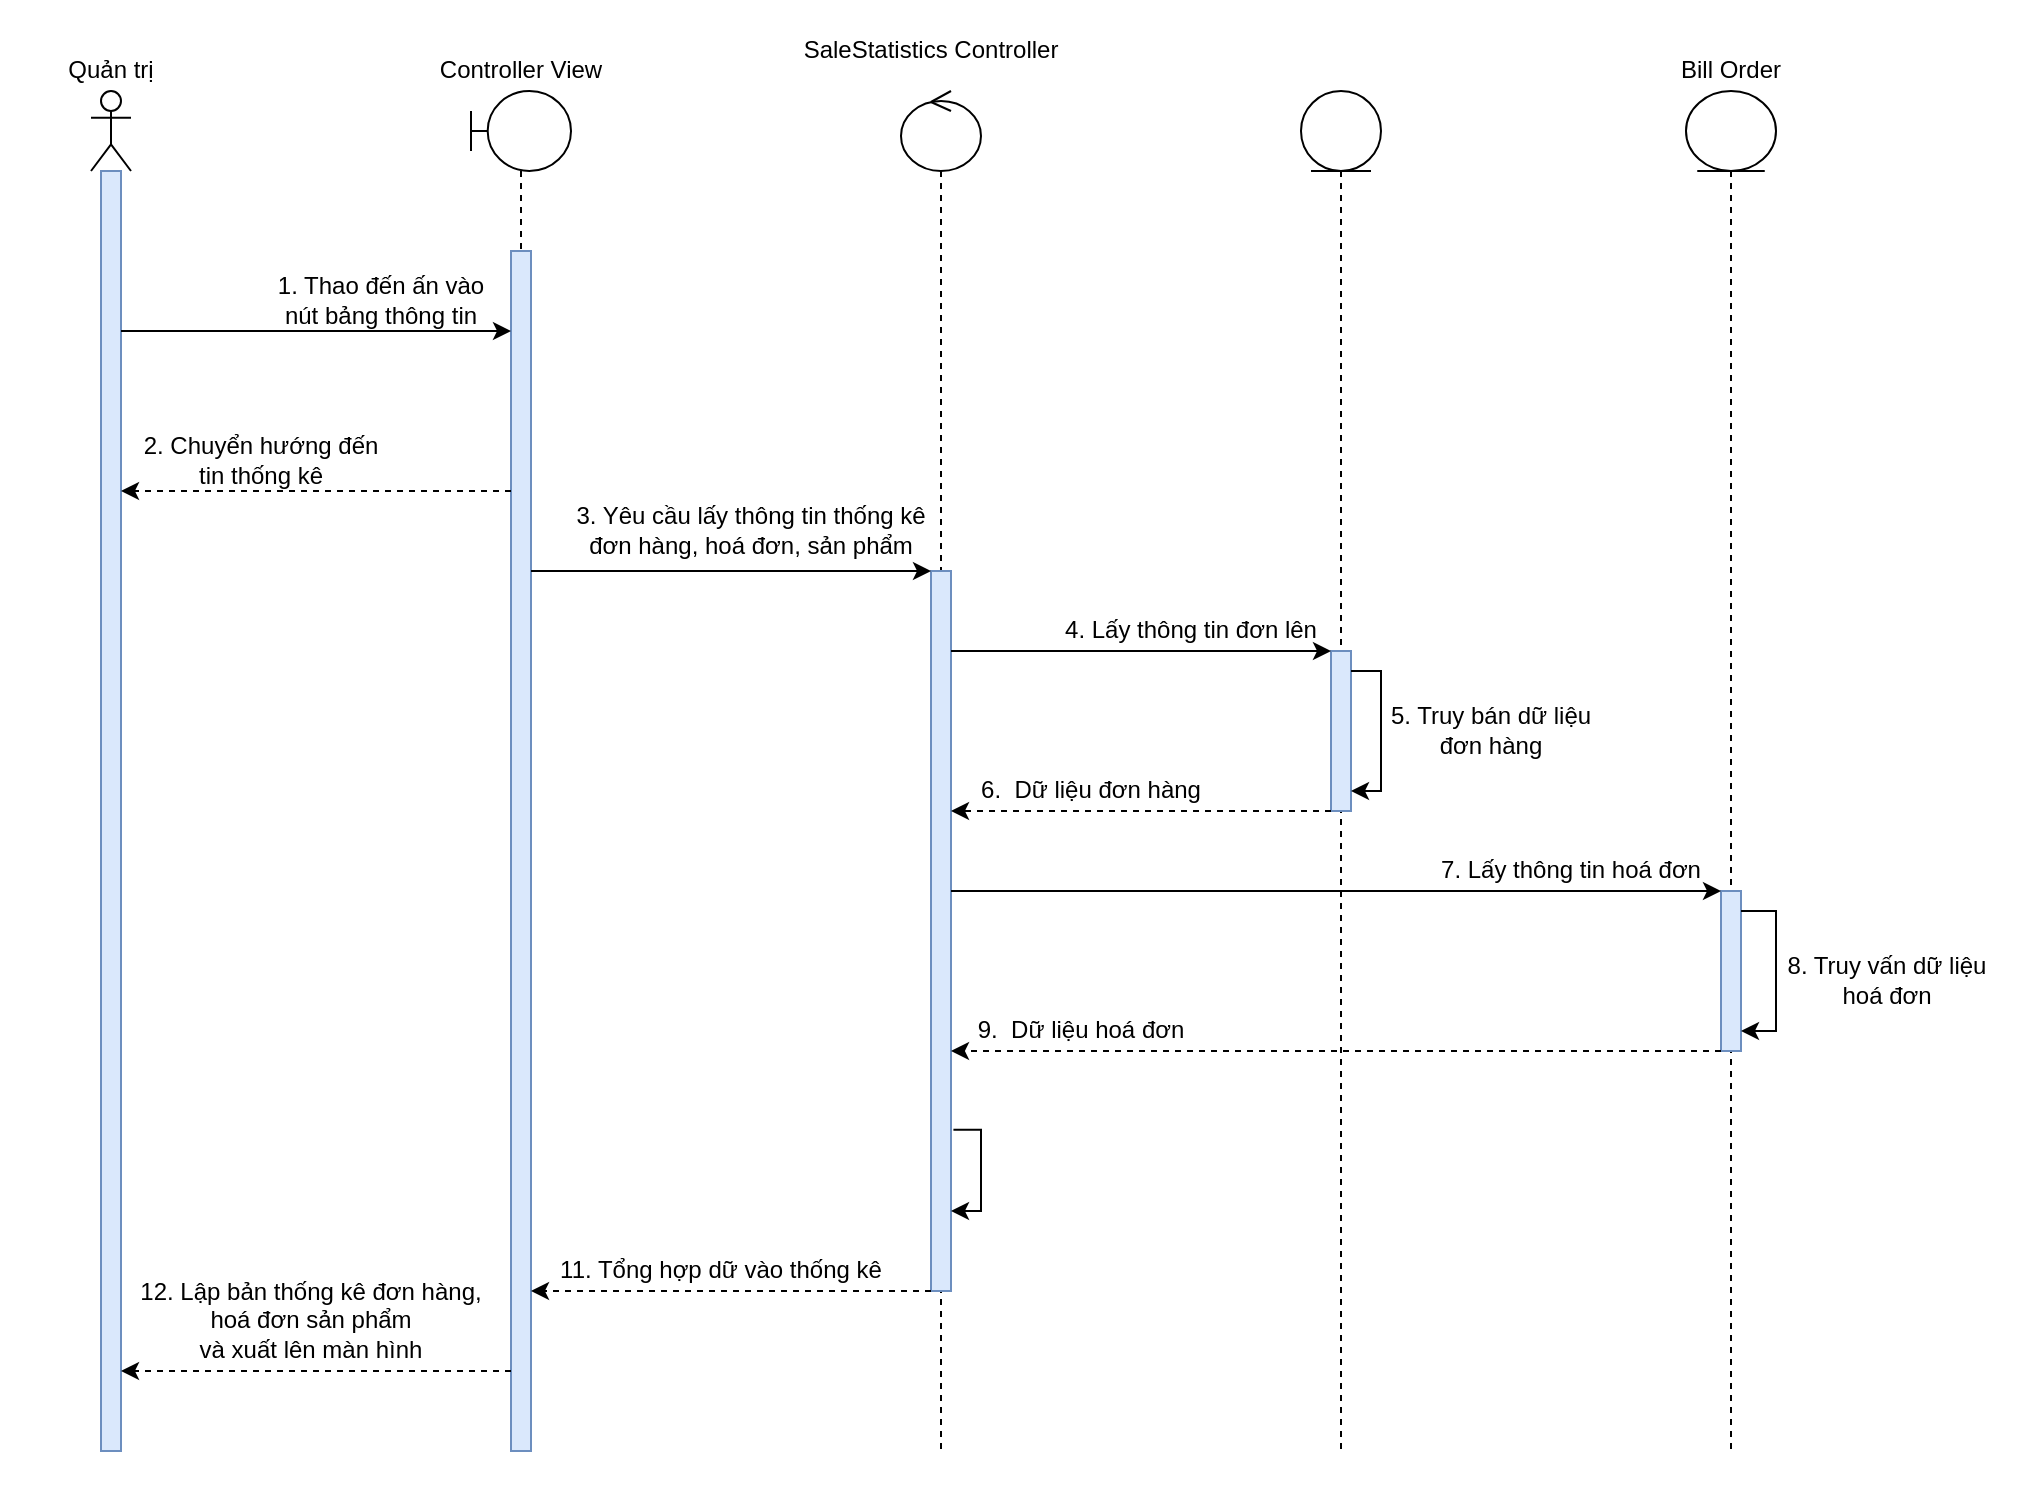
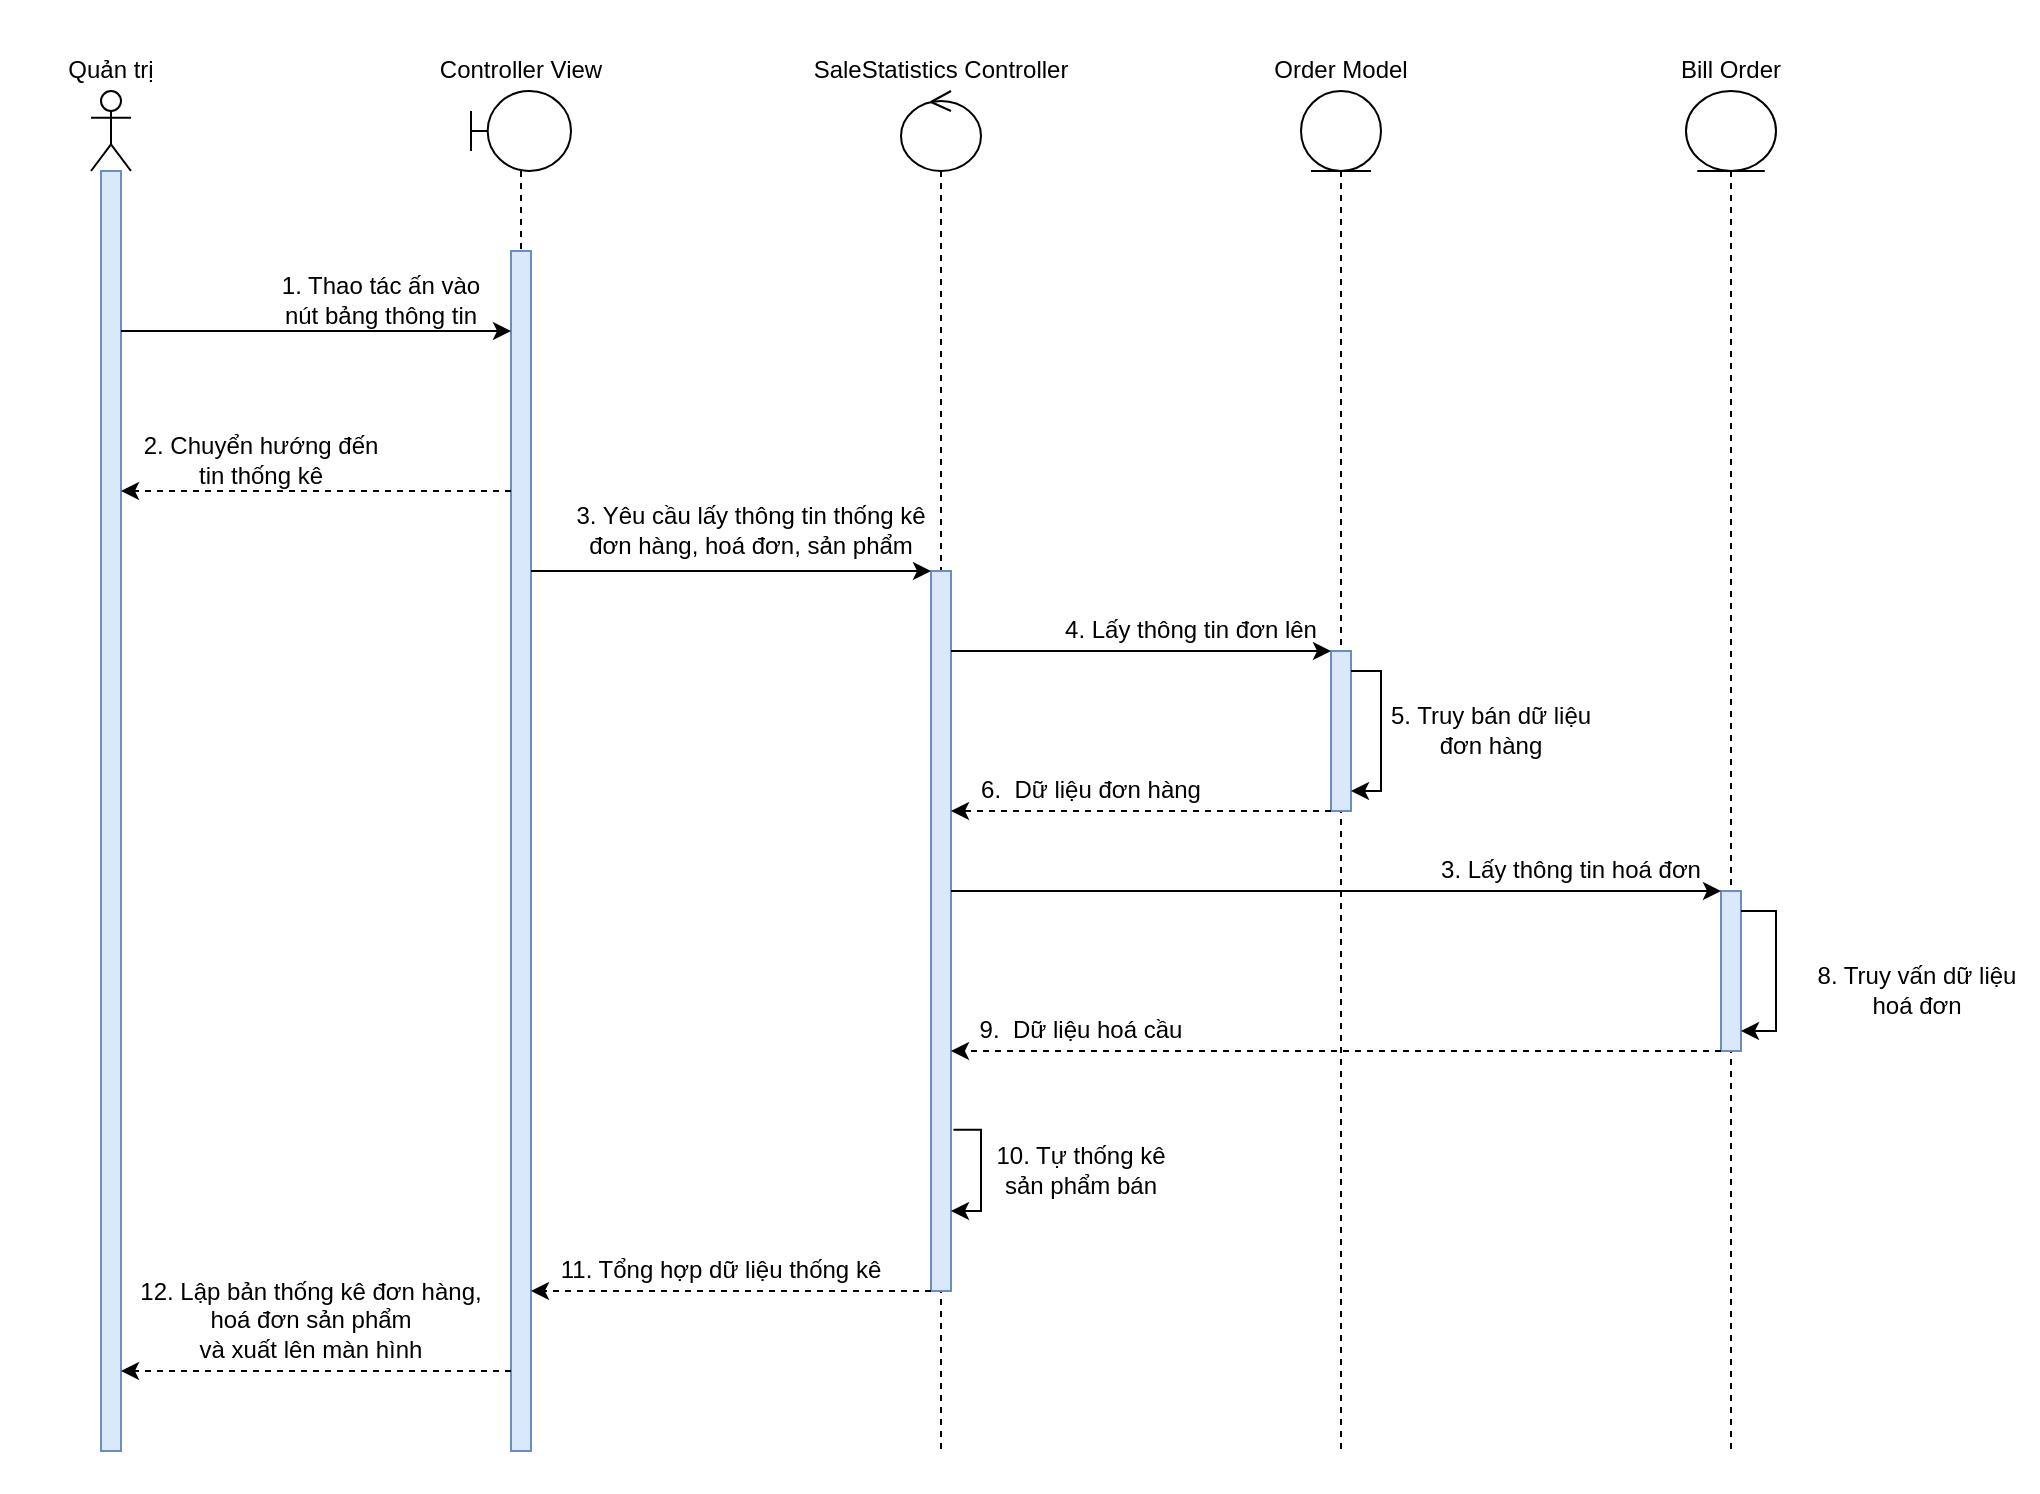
  <mxCell id="0" />
  <mxCell id="1" parent="0" />
  <mxCell id="2" value="" style="shape=umlLifeline;participant=umlActor;perimeter=lifelinePerimeter;whiteSpace=wrap;html=1;container=1;collapsible=0;recursiveResize=0;verticalAlign=top;spacingTop=36;outlineConnect=0;" parent="1" vertex="1"><mxGeometry x="45" y="45" width="20" height="680" as="geometry" /></mxCell>
  <mxCell id="3" value="" style="html=1;points=[];perimeter=orthogonalPerimeter;fillColor=#dae8fc;strokeColor=#6c8ebf;" parent="2" vertex="1"><mxGeometry x="5" y="40" width="10" height="640" as="geometry" /></mxCell>
  <mxCell id="4" value="Quản trị" style="text;html=1;align=center;verticalAlign=middle;resizable=0;points=[];autosize=1;strokeColor=none;fillColor=none;" parent="1" vertex="1"><mxGeometry x="20" y="20" width="70" height="30" as="geometry" /></mxCell>
  <mxCell id="5" value="" style="shape=umlLifeline;participant=umlBoundary;perimeter=lifelinePerimeter;whiteSpace=wrap;html=1;container=1;collapsible=0;recursiveResize=0;verticalAlign=top;spacingTop=36;outlineConnect=0;" parent="1" vertex="1"><mxGeometry x="235" y="45" width="50" height="680" as="geometry" /></mxCell>
  <mxCell id="6" value="" style="html=1;points=[];perimeter=orthogonalPerimeter;fillColor=#dae8fc;strokeColor=#6c8ebf;" parent="5" vertex="1"><mxGeometry x="20" y="80" width="10" height="600" as="geometry" /></mxCell>
  <mxCell id="7" value="" style="shape=umlLifeline;participant=umlControl;perimeter=lifelinePerimeter;whiteSpace=wrap;html=1;container=1;collapsible=0;recursiveResize=0;verticalAlign=top;spacingTop=36;outlineConnect=0;" parent="1" vertex="1"><mxGeometry x="450" y="45" width="40" height="680" as="geometry" /></mxCell>
  <mxCell id="8" value="" style="html=1;points=[];perimeter=orthogonalPerimeter;fillColor=#dae8fc;strokeColor=#6c8ebf;" parent="7" vertex="1"><mxGeometry x="15" y="240" width="10" height="360" as="geometry" /></mxCell>
  <mxCell id="9" style="edgeStyle=orthogonalEdgeStyle;rounded=0;orthogonalLoop=1;jettySize=auto;html=1;exitX=1.121;exitY=0.776;exitDx=0;exitDy=0;exitPerimeter=0;" edge="1" parent="7" source="8" target="8"><mxGeometry relative="1" as="geometry"><mxPoint x="80" y="520" as="sourcePoint" /><Array as="points"><mxPoint x="40" y="519" /><mxPoint x="40" y="560" /></Array></mxGeometry></mxCell>
  <mxCell id="10" value="Controller&amp;nbsp;View" style="text;html=1;align=center;verticalAlign=middle;resizable=0;points=[];autosize=1;strokeColor=none;fillColor=none;" parent="1" vertex="1"><mxGeometry x="200" y="25" width="120" height="20" as="geometry" /></mxCell>
- <mxCell id="11" value="SaleStatistics Controller" style="text;html=1;align=center;verticalAlign=middle;resizable=0;points=[];autosize=1;strokeColor=none;fillColor=none;" parent="1" vertex="1"><mxGeometry x="395" y="15" width="140" height="20" as="geometry" /></mxCell>
+ <mxCell id="11" value="SaleStatistics Controller" style="text;html=1;align=center;verticalAlign=middle;resizable=0;points=[];autosize=1;strokeColor=none;fillColor=none;" parent="1" vertex="1"><mxGeometry x="400" y="25" width="140" height="20" as="geometry" /></mxCell>
  <mxCell id="12" value="" style="shape=umlLifeline;participant=umlEntity;perimeter=lifelinePerimeter;whiteSpace=wrap;html=1;container=1;collapsible=0;recursiveResize=0;verticalAlign=top;spacingTop=36;outlineConnect=0;" parent="1" vertex="1"><mxGeometry x="650" y="45" width="40" height="680" as="geometry" /></mxCell>
  <mxCell id="13" value="" style="html=1;points=[];perimeter=orthogonalPerimeter;fillColor=#dae8fc;strokeColor=#6c8ebf;" vertex="1" parent="12"><mxGeometry x="15" y="280" width="10" height="80" as="geometry" /></mxCell>
  <mxCell id="14" style="edgeStyle=orthogonalEdgeStyle;rounded=0;orthogonalLoop=1;jettySize=auto;html=1;" edge="1" parent="12" source="13" target="13"><mxGeometry relative="1" as="geometry"><Array as="points"><mxPoint x="40" y="290" /></Array></mxGeometry></mxCell>
+ <mxCell id="15" value="Order Model" style="text;html=1;align=center;verticalAlign=middle;resizable=0;points=[];autosize=1;strokeColor=none;fillColor=none;" parent="1" vertex="1"><mxGeometry x="630" y="25" width="80" height="20" as="geometry" /></mxCell>
  <mxCell id="16" style="edgeStyle=orthogonalEdgeStyle;rounded=0;orthogonalLoop=1;jettySize=auto;html=1;" parent="1" source="3" target="6" edge="1"><mxGeometry relative="1" as="geometry"><Array as="points"><mxPoint x="105" y="165" /><mxPoint x="105" y="165" /></Array></mxGeometry></mxCell>
- <mxCell id="17" value="1. Thao đến ấn vào &lt;br&gt;nút bảng thông tin" style="text;html=1;align=center;verticalAlign=middle;resizable=0;points=[];autosize=1;strokeColor=none;fillColor=none;" parent="1" vertex="1"><mxGeometry x="130" y="130" width="120" height="40" as="geometry" /></mxCell>
+ <mxCell id="17" value="1. Thao tác ấn vào &lt;br&gt;nút bảng thông tin" style="text;html=1;align=center;verticalAlign=middle;resizable=0;points=[];autosize=1;strokeColor=none;fillColor=none;" parent="1" vertex="1"><mxGeometry x="130" y="130" width="120" height="40" as="geometry" /></mxCell>
  <mxCell id="18" style="edgeStyle=orthogonalEdgeStyle;rounded=0;orthogonalLoop=1;jettySize=auto;html=1;dashed=1;" parent="1" source="6" target="3" edge="1"><mxGeometry relative="1" as="geometry"><Array as="points"><mxPoint x="175" y="245" /><mxPoint x="175" y="245" /></Array></mxGeometry></mxCell>
  <mxCell id="19" value="2. Chuyển hướng đến &lt;br&gt;tin thống kê" style="text;html=1;align=center;verticalAlign=middle;resizable=0;points=[];autosize=1;strokeColor=none;fillColor=none;" parent="1" vertex="1"><mxGeometry x="60" y="210" width="140" height="40" as="geometry" /></mxCell>
  <mxCell id="20" style="edgeStyle=orthogonalEdgeStyle;rounded=0;orthogonalLoop=1;jettySize=auto;html=1;" parent="1" source="6" target="8" edge="1"><mxGeometry relative="1" as="geometry"><Array as="points"><mxPoint x="380" y="285" /><mxPoint x="380" y="285" /></Array></mxGeometry></mxCell>
  <mxCell id="21" value="3. Yêu cầu lấy thông tin thống kê&lt;br&gt;đơn hàng, hoá đơn, sản phẩm" style="text;html=1;align=center;verticalAlign=middle;resizable=0;points=[];autosize=1;strokeColor=none;fillColor=none;" parent="1" vertex="1"><mxGeometry x="280" y="250" width="190" height="30" as="geometry" /></mxCell>
  <mxCell id="22" value="" style="shape=umlLifeline;participant=umlEntity;perimeter=lifelinePerimeter;whiteSpace=wrap;html=1;container=1;collapsible=0;recursiveResize=0;verticalAlign=top;spacingTop=36;outlineConnect=0;" vertex="1" parent="1"><mxGeometry x="842.5" y="45" width="45" height="680" as="geometry" /></mxCell>
  <mxCell id="23" value="" style="html=1;points=[];perimeter=orthogonalPerimeter;fillColor=#dae8fc;strokeColor=#6c8ebf;" vertex="1" parent="22"><mxGeometry x="17.5" y="400" width="10" height="80" as="geometry" /></mxCell>
  <mxCell id="24" style="edgeStyle=orthogonalEdgeStyle;rounded=0;orthogonalLoop=1;jettySize=auto;html=1;" edge="1" parent="22" source="23" target="23"><mxGeometry relative="1" as="geometry"><Array as="points"><mxPoint x="45" y="410" /></Array></mxGeometry></mxCell>
  <mxCell id="25" value="Bill Order" style="text;html=1;align=center;verticalAlign=middle;resizable=0;points=[];autosize=1;strokeColor=none;fillColor=none;" vertex="1" parent="1"><mxGeometry x="830" y="25" width="70" height="20" as="geometry" /></mxCell>
  <mxCell id="26" style="edgeStyle=orthogonalEdgeStyle;rounded=0;orthogonalLoop=1;jettySize=auto;html=1;" edge="1" parent="1" source="8" target="13"><mxGeometry relative="1" as="geometry"><Array as="points"><mxPoint x="570" y="325" /><mxPoint x="570" y="325" /></Array></mxGeometry></mxCell>
  <mxCell id="27" value="4. Lấy thông tin đơn lên" style="text;html=1;align=center;verticalAlign=middle;resizable=0;points=[];autosize=1;strokeColor=none;fillColor=none;" vertex="1" parent="1"><mxGeometry x="520" y="305" width="150" height="20" as="geometry" /></mxCell>
  <mxCell id="28" value="5. Truy bán dữ liệu &lt;br&gt;đơn hàng" style="text;html=1;align=center;verticalAlign=middle;resizable=0;points=[];autosize=1;strokeColor=none;fillColor=none;" vertex="1" parent="1"><mxGeometry x="690" y="350" width="110" height="30" as="geometry" /></mxCell>
  <mxCell id="29" style="edgeStyle=orthogonalEdgeStyle;rounded=0;orthogonalLoop=1;jettySize=auto;html=1;dashed=1;" edge="1" parent="1" source="13" target="8"><mxGeometry relative="1" as="geometry"><Array as="points"><mxPoint x="530" y="405" /><mxPoint x="530" y="405" /></Array></mxGeometry></mxCell>
  <mxCell id="30" value="6.&amp;nbsp; Dữ liệu đơn hàng" style="text;html=1;align=center;verticalAlign=middle;resizable=0;points=[];autosize=1;strokeColor=none;fillColor=none;" vertex="1" parent="1"><mxGeometry x="480" y="385" width="130" height="20" as="geometry" /></mxCell>
  <mxCell id="31" style="edgeStyle=orthogonalEdgeStyle;rounded=0;orthogonalLoop=1;jettySize=auto;html=1;" edge="1" parent="1" target="23" source="8"><mxGeometry relative="1" as="geometry"><mxPoint x="675" y="445.037" as="sourcePoint" /><Array as="points"><mxPoint x="570" y="445" /><mxPoint x="570" y="445" /></Array></mxGeometry></mxCell>
  <mxCell id="32" style="edgeStyle=orthogonalEdgeStyle;rounded=0;orthogonalLoop=1;jettySize=auto;html=1;dashed=1;" edge="1" parent="1" source="23" target="8"><mxGeometry relative="1" as="geometry"><mxPoint x="675" y="525.037" as="targetPoint" /><Array as="points"><mxPoint x="760" y="525" /><mxPoint x="760" y="525" /></Array></mxGeometry></mxCell>
- <mxCell id="33" value="9.&amp;nbsp; Dữ liệu hoá đơn" style="text;html=1;align=center;verticalAlign=middle;resizable=0;points=[];autosize=1;strokeColor=none;fillColor=none;" vertex="1" parent="1"><mxGeometry x="480" y="505" width="120" height="20" as="geometry" /></mxCell>
- <mxCell id="34" value="7. Lấy thông tin hoá đơn" style="text;html=1;align=center;verticalAlign=middle;resizable=0;points=[];autosize=1;strokeColor=none;fillColor=none;" vertex="1" parent="1"><mxGeometry x="710" y="425" width="150" height="20" as="geometry" /></mxCell>
- <mxCell id="35" value="8. Truy vấn dữ liệu &lt;br&gt;hoá đơn" style="text;html=1;align=center;verticalAlign=middle;resizable=0;points=[];autosize=1;strokeColor=none;fillColor=none;" vertex="1" parent="1"><mxGeometry x="887.5" y="475" width="110" height="30" as="geometry" /></mxCell>
+ <mxCell id="33" value="9.&amp;nbsp; Dữ liệu hoá cầu" style="text;html=1;align=center;verticalAlign=middle;resizable=0;points=[];autosize=1;strokeColor=none;fillColor=none;" vertex="1" parent="1"><mxGeometry x="480" y="505" width="120" height="20" as="geometry" /></mxCell>
+ <mxCell id="34" value="3. Lấy thông tin hoá đơn" style="text;html=1;align=center;verticalAlign=middle;resizable=0;points=[];autosize=1;strokeColor=none;fillColor=none;" vertex="1" parent="1"><mxGeometry x="710" y="425" width="150" height="20" as="geometry" /></mxCell>
+ <mxCell id="35" value="8. Truy vấn dữ liệu &lt;br&gt;hoá đơn" style="text;html=1;align=center;verticalAlign=middle;resizable=0;points=[];autosize=1;strokeColor=none;fillColor=none;" vertex="1" parent="1"><mxGeometry x="902.5" y="480" width="110" height="30" as="geometry" /></mxCell>
+ <mxCell id="36" value="10. Tự thống kê &lt;br&gt;sản phẩm bán" style="text;html=1;align=center;verticalAlign=middle;resizable=0;points=[];autosize=1;strokeColor=none;fillColor=none;" vertex="1" parent="1"><mxGeometry x="490" y="570" width="100" height="30" as="geometry" /></mxCell>
  <mxCell id="37" style="edgeStyle=orthogonalEdgeStyle;rounded=0;orthogonalLoop=1;jettySize=auto;html=1;dashed=1;" edge="1" parent="1" source="8" target="6"><mxGeometry relative="1" as="geometry"><Array as="points"><mxPoint x="370" y="645" /><mxPoint x="370" y="645" /></Array></mxGeometry></mxCell>
- <mxCell id="38" value="11. Tổng hợp dữ vào thống kê" style="text;html=1;align=center;verticalAlign=middle;resizable=0;points=[];autosize=1;strokeColor=none;fillColor=none;" vertex="1" parent="1"><mxGeometry x="270" y="625" width="180" height="20" as="geometry" /></mxCell>
+ <mxCell id="38" value="11. Tổng hợp dữ liệu thống kê" style="text;html=1;align=center;verticalAlign=middle;resizable=0;points=[];autosize=1;strokeColor=none;fillColor=none;" vertex="1" parent="1"><mxGeometry x="270" y="625" width="180" height="20" as="geometry" /></mxCell>
  <mxCell id="39" style="edgeStyle=orthogonalEdgeStyle;rounded=0;orthogonalLoop=1;jettySize=auto;html=1;dashed=1;" edge="1" parent="1" source="6" target="3"><mxGeometry relative="1" as="geometry"><Array as="points"><mxPoint x="170" y="685" /><mxPoint x="170" y="685" /></Array></mxGeometry></mxCell>
  <mxCell id="40" value="12. Lập bản thống kê đơn hàng, &lt;br&gt;hoá đơn sản phẩm &lt;br&gt;và xuất lên màn hình" style="text;html=1;align=center;verticalAlign=middle;resizable=0;points=[];autosize=1;strokeColor=none;fillColor=none;" vertex="1" parent="1"><mxGeometry x="60" y="635" width="190" height="50" as="geometry" /></mxCell>
